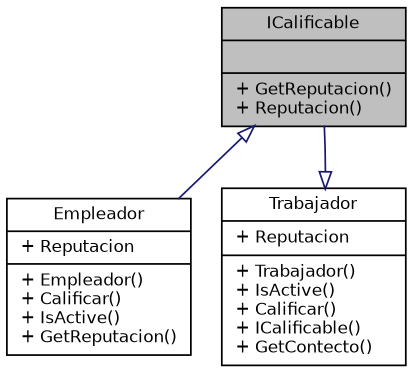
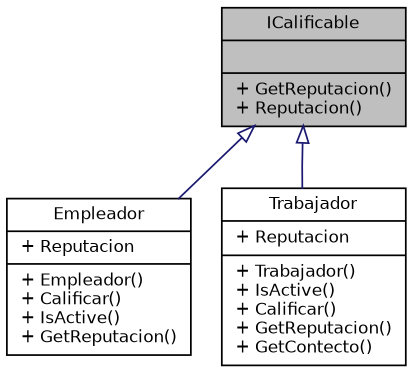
  digraph {
    node [color=black fillcolor=white fontname=Helvetica fontsize=10 shape=record style=filled]
    edge [arrowtail=onormal color=midnightblue dir=back fontname=Helvetica fontsize=10 labelfontname=Helvetica labelfontsize=10 style=solid]
    n1 [fillcolor=grey75 fontcolor=black height=0.2 label="{ICalificable\n||+ GetReputacion()\l+ Reputacion()\l}" width=0.4]
    n2 [height=0.2 label="{Empleador\n|+ Reputacion\l|+ Empleador()\l+ Calificar()\l+ IsActive()\l+ GetReputacion()\l}" width=0.4]
-   n3 [height=0.2 label="{Trabajador\n|+ Reputacion\l|+ Trabajador()\l+ IsActive()\l+ Calificar()\l+ ICalificable()\l+ GetContecto()\l}" width=0.4]
+   n3 [height=0.2 label="{Trabajador\n|+ Reputacion\l|+ Trabajador()\l+ IsActive()\l+ Calificar()\l+ GetReputacion()\l+ GetContecto()\l}" width=0.4]
    n1 -> n2
-   n3 -> n1
+   n1 -> n3
  }
